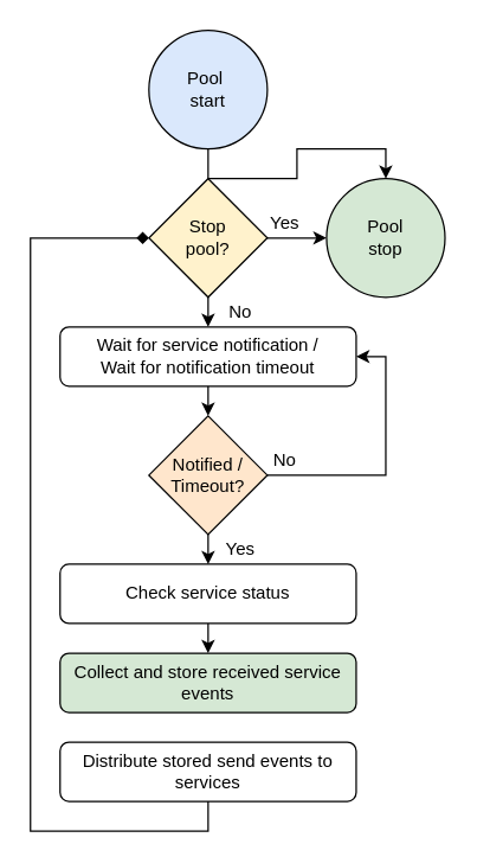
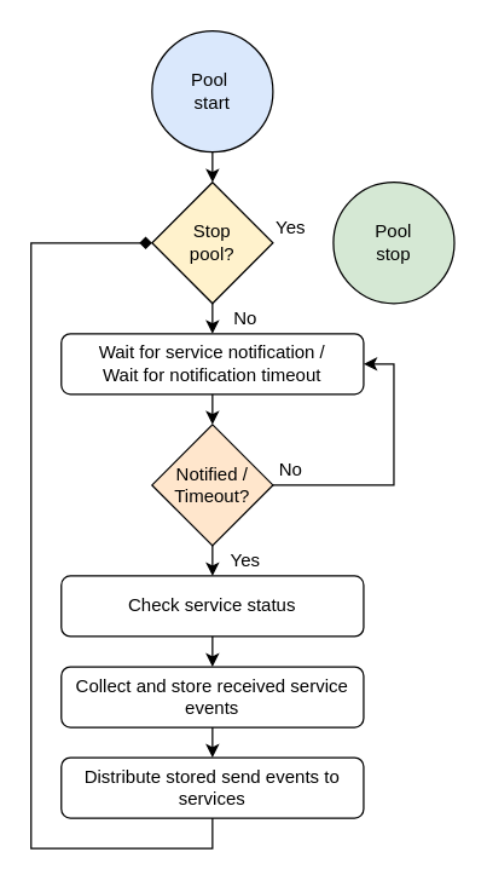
  <mxCell id="0" />
  <mxCell id="1" parent="0" />
- <mxCell id="2" style="edgeStyle=orthogonalEdgeStyle;rounded=0;orthogonalLoop=1;jettySize=auto;html=1;exitX=0.5;exitY=1;exitDx=0;exitDy=0;" parent="1" source="3" target="11" edge="1"><mxGeometry relative="1" as="geometry" /></mxCell>
+ <mxCell id="2" style="edgeStyle=orthogonalEdgeStyle;rounded=0;orthogonalLoop=1;jettySize=auto;html=1;exitX=0.5;exitY=1;exitDx=0;exitDy=0;entryX=0.5;entryY=0;entryDx=0;entryDy=0;" parent="1" source="3" target="8" edge="1"><mxGeometry relative="1" as="geometry" /></mxCell>
  <mxCell id="3" value="Pool&amp;nbsp;&lt;br&gt;start" style="ellipse;whiteSpace=wrap;html=1;aspect=fixed;fillColor=#dae8fc;" parent="1" vertex="1"><mxGeometry x="100" y="20" width="80" height="80" as="geometry" /></mxCell>
  <mxCell id="4" style="edgeStyle=orthogonalEdgeStyle;rounded=0;orthogonalLoop=1;jettySize=auto;html=1;exitX=0.5;exitY=1;exitDx=0;exitDy=0;entryX=0.5;entryY=0;entryDx=0;entryDy=0;" parent="1" source="5" target="20" edge="1"><mxGeometry relative="1" as="geometry" /></mxCell>
  <mxCell id="5" value="Wait for service notification /&lt;br&gt;Wait for notification timeout" style="rounded=1;whiteSpace=wrap;html=1;" parent="1" vertex="1"><mxGeometry x="40" y="220" width="200" height="40" as="geometry" /></mxCell>
  <mxCell id="6" style="edgeStyle=orthogonalEdgeStyle;rounded=0;orthogonalLoop=1;jettySize=auto;html=1;exitX=0.5;exitY=1;exitDx=0;exitDy=0;entryX=0.5;entryY=0;entryDx=0;entryDy=0;" parent="1" source="8" target="5" edge="1"><mxGeometry relative="1" as="geometry" /></mxCell>
- <mxCell id="7" style="edgeStyle=orthogonalEdgeStyle;rounded=0;orthogonalLoop=1;jettySize=auto;html=1;exitX=1;exitY=0.5;exitDx=0;exitDy=0;entryX=0;entryY=0.5;entryDx=0;entryDy=0;" parent="1" source="8" target="11" edge="1"><mxGeometry relative="1" as="geometry" /></mxCell>
  <mxCell id="8" value="Stop &lt;br&gt;pool?" style="rhombus;whiteSpace=wrap;html=1;fillColor=#fff2cc;" parent="1" vertex="1"><mxGeometry x="100" y="120" width="80" height="80" as="geometry" /></mxCell>
  <mxCell id="9" style="edgeStyle=orthogonalEdgeStyle;rounded=0;orthogonalLoop=1;jettySize=auto;html=1;exitX=0.5;exitY=1;exitDx=0;exitDy=0;entryX=0.5;entryY=0;entryDx=0;entryDy=0;" parent="1" source="10" target="15" edge="1"><mxGeometry relative="1" as="geometry" /></mxCell>
  <mxCell id="10" value="Check service status" style="rounded=1;whiteSpace=wrap;html=1;" parent="1" vertex="1"><mxGeometry x="40" y="380" width="200" height="40" as="geometry" /></mxCell>
  <mxCell id="11" value="Pool&lt;br&gt;stop" style="ellipse;whiteSpace=wrap;html=1;aspect=fixed;fillColor=#d5e8d4;" parent="1" vertex="1"><mxGeometry x="220" y="120" width="80" height="80" as="geometry" /></mxCell>
  <mxCell id="12" value="Yes" style="text;html=1;strokeColor=none;fillColor=none;align=center;verticalAlign=middle;whiteSpace=wrap;rounded=0;" parent="1" vertex="1"><mxGeometry x="180" y="140" width="24" height="20" as="geometry" /></mxCell>
  <mxCell id="13" value="No" style="text;html=1;strokeColor=none;fillColor=none;align=center;verticalAlign=middle;whiteSpace=wrap;rounded=0;" parent="1" vertex="1"><mxGeometry x="150" y="200" width="24" height="20" as="geometry" /></mxCell>
- <mxCell id="15" value="Collect and store received service events" style="rounded=1;whiteSpace=wrap;html=1;fillColor=#d5e8d4;" parent="1" vertex="1"><mxGeometry x="40" y="440" width="200" height="40" as="geometry" /></mxCell>
+ <mxCell id="14" style="edgeStyle=orthogonalEdgeStyle;rounded=0;orthogonalLoop=1;jettySize=auto;html=1;exitX=0.5;exitY=1;exitDx=0;exitDy=0;entryX=0.5;entryY=0;entryDx=0;entryDy=0;" parent="1" source="15" target="17" edge="1"><mxGeometry relative="1" as="geometry" /></mxCell>
+ <mxCell id="15" value="Collect and store received service events" style="rounded=1;whiteSpace=wrap;html=1;" parent="1" vertex="1"><mxGeometry x="40" y="440" width="200" height="40" as="geometry" /></mxCell>
  <mxCell id="16" style="edgeStyle=orthogonalEdgeStyle;rounded=0;orthogonalLoop=1;jettySize=auto;html=1;exitX=0.5;exitY=1;exitDx=0;exitDy=0;entryX=0;entryY=0.5;entryDx=0;entryDy=0;endArrow=diamond;" edge="1" parent="1" source="17" target="8"><mxGeometry relative="1" as="geometry"><mxPoint x="20" y="160" as="targetPoint" /><Array as="points"><mxPoint x="140" y="560" /><mxPoint x="20" y="560" /><mxPoint x="20" y="160" /></Array></mxGeometry></mxCell>
  <mxCell id="17" value="Distribute stored send events to services" style="rounded=1;whiteSpace=wrap;html=1;" parent="1" vertex="1"><mxGeometry x="40" y="500" width="200" height="40" as="geometry" /></mxCell>
  <mxCell id="18" style="edgeStyle=orthogonalEdgeStyle;rounded=0;orthogonalLoop=1;jettySize=auto;html=1;exitX=0.5;exitY=1;exitDx=0;exitDy=0;entryX=0.5;entryY=0;entryDx=0;entryDy=0;" parent="1" source="20" target="10" edge="1"><mxGeometry relative="1" as="geometry" /></mxCell>
  <mxCell id="19" style="edgeStyle=orthogonalEdgeStyle;rounded=0;orthogonalLoop=1;jettySize=auto;html=1;exitX=1;exitY=0.5;exitDx=0;exitDy=0;entryX=1;entryY=0.5;entryDx=0;entryDy=0;" parent="1" source="20" target="5" edge="1"><mxGeometry relative="1" as="geometry"><Array as="points"><mxPoint x="260" y="320" /><mxPoint x="260" y="240" /></Array></mxGeometry></mxCell>
  <mxCell id="20" value="Notified /&lt;br&gt;Timeout?" style="rhombus;whiteSpace=wrap;html=1;fillColor=#ffe6cc;" parent="1" vertex="1"><mxGeometry x="100" y="280" width="80" height="80" as="geometry" /></mxCell>
  <mxCell id="21" value="Yes" style="text;html=1;strokeColor=none;fillColor=none;align=center;verticalAlign=middle;whiteSpace=wrap;rounded=0;" parent="1" vertex="1"><mxGeometry x="150" y="360" width="24" height="20" as="geometry" /></mxCell>
  <mxCell id="22" value="No" style="text;html=1;strokeColor=none;fillColor=none;align=center;verticalAlign=middle;whiteSpace=wrap;rounded=0;" parent="1" vertex="1"><mxGeometry x="180" y="300" width="24" height="20" as="geometry" /></mxCell>
